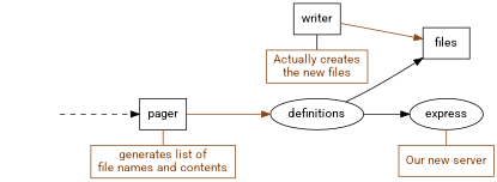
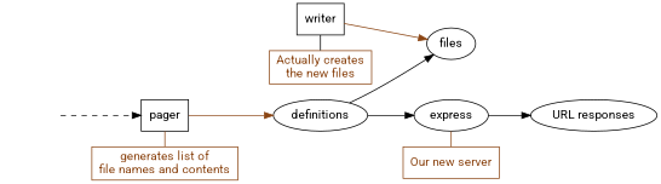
  digraph {
    fontname=Roboto
    rankdir=LR
    node [fontname=Roboto]
    edge [fontname=Roboto]
    pager [shape=box]
    n2 [color=chocolate4 fontcolor=chocolate4 label="generates list of\nfile names and contents" shape=box]
    writer [shape=box]
    n4 [color=chocolate4 fontcolor=chocolate4 label="Actually creates\nthe new files" shape=box]
    express
    n6 [color=chocolate4 fontcolor=chocolate4 label="Our new server" shape=box]
    definitions
-   files [shape=box]
+   files
+   n9 [label="URL responses"]
    invis [height=0 style=invis width=0]
    subgraph sub_1 {
      rank=same
      pager
      n2
    }
    subgraph sub_2 {
      rank=same
      writer
      n4
    }
    subgraph sub_3 {
      rank=same
      express
      n6
    }
    pager -> n2 [arrowhead=none color=chocolate4]
    pager -> definitions [color=chocolate4]
    writer -> n4 [arrowhead=none color=black]
    writer -> files [color=chocolate4]
    express -> n6 [arrowhead=none color=chocolate4]
+   express -> n9
    definitions -> express
    definitions -> files
    invis -> pager [style=dashed]
  }
